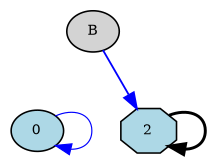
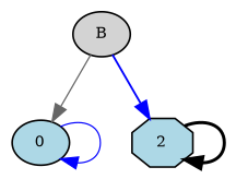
  digraph {
    node [fillcolor=lightblue fontsize=9 shape=ellipse style=filled]
    edge [color=blue style=solid]
    0 [height=0.2 width=0.2]
    n2 [height=0.2 label=2 shape=octagon width=0.2]
    B [fillcolor=lightgray height=0.2 width=0.2]
    0 -> 0 [penwidth=0.7337807651770333]
    n2 -> n2 [color=black penwidth=1.8439497408200123]
+   B -> 0 [color=gray40 penwidth=0.7848322719245793]
    B -> n2 [penwidth=1.143184531483786]
  }
